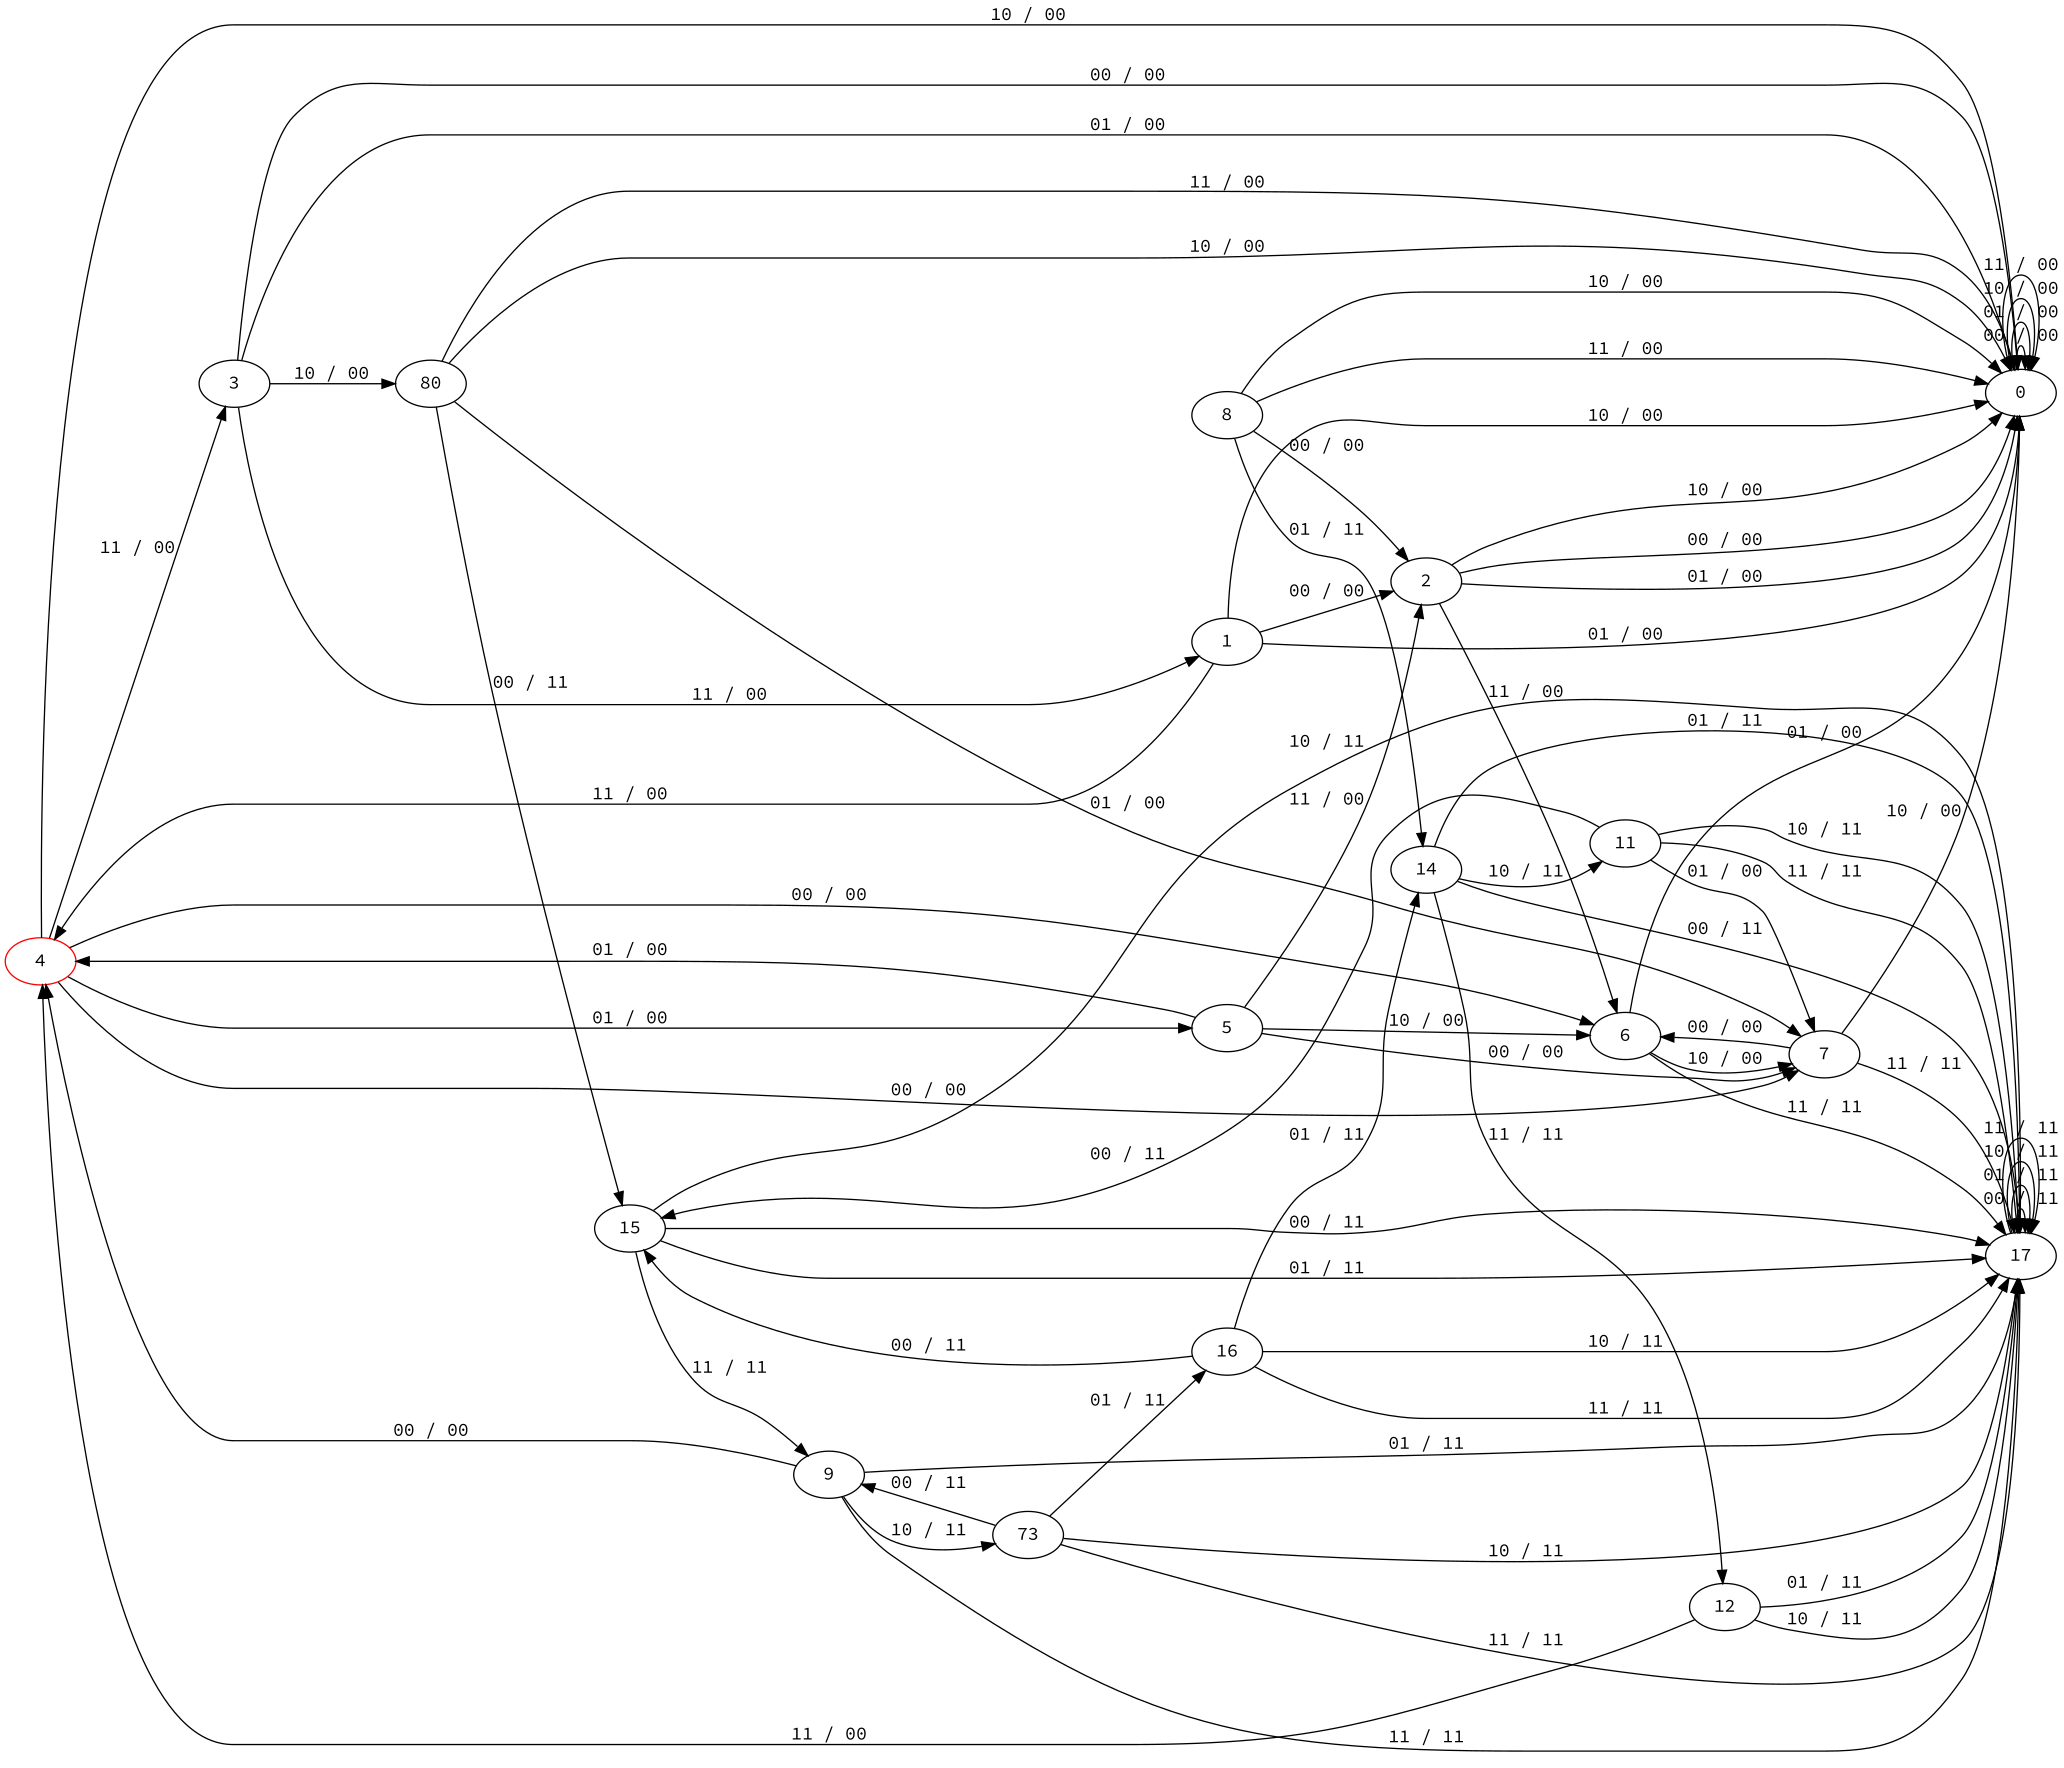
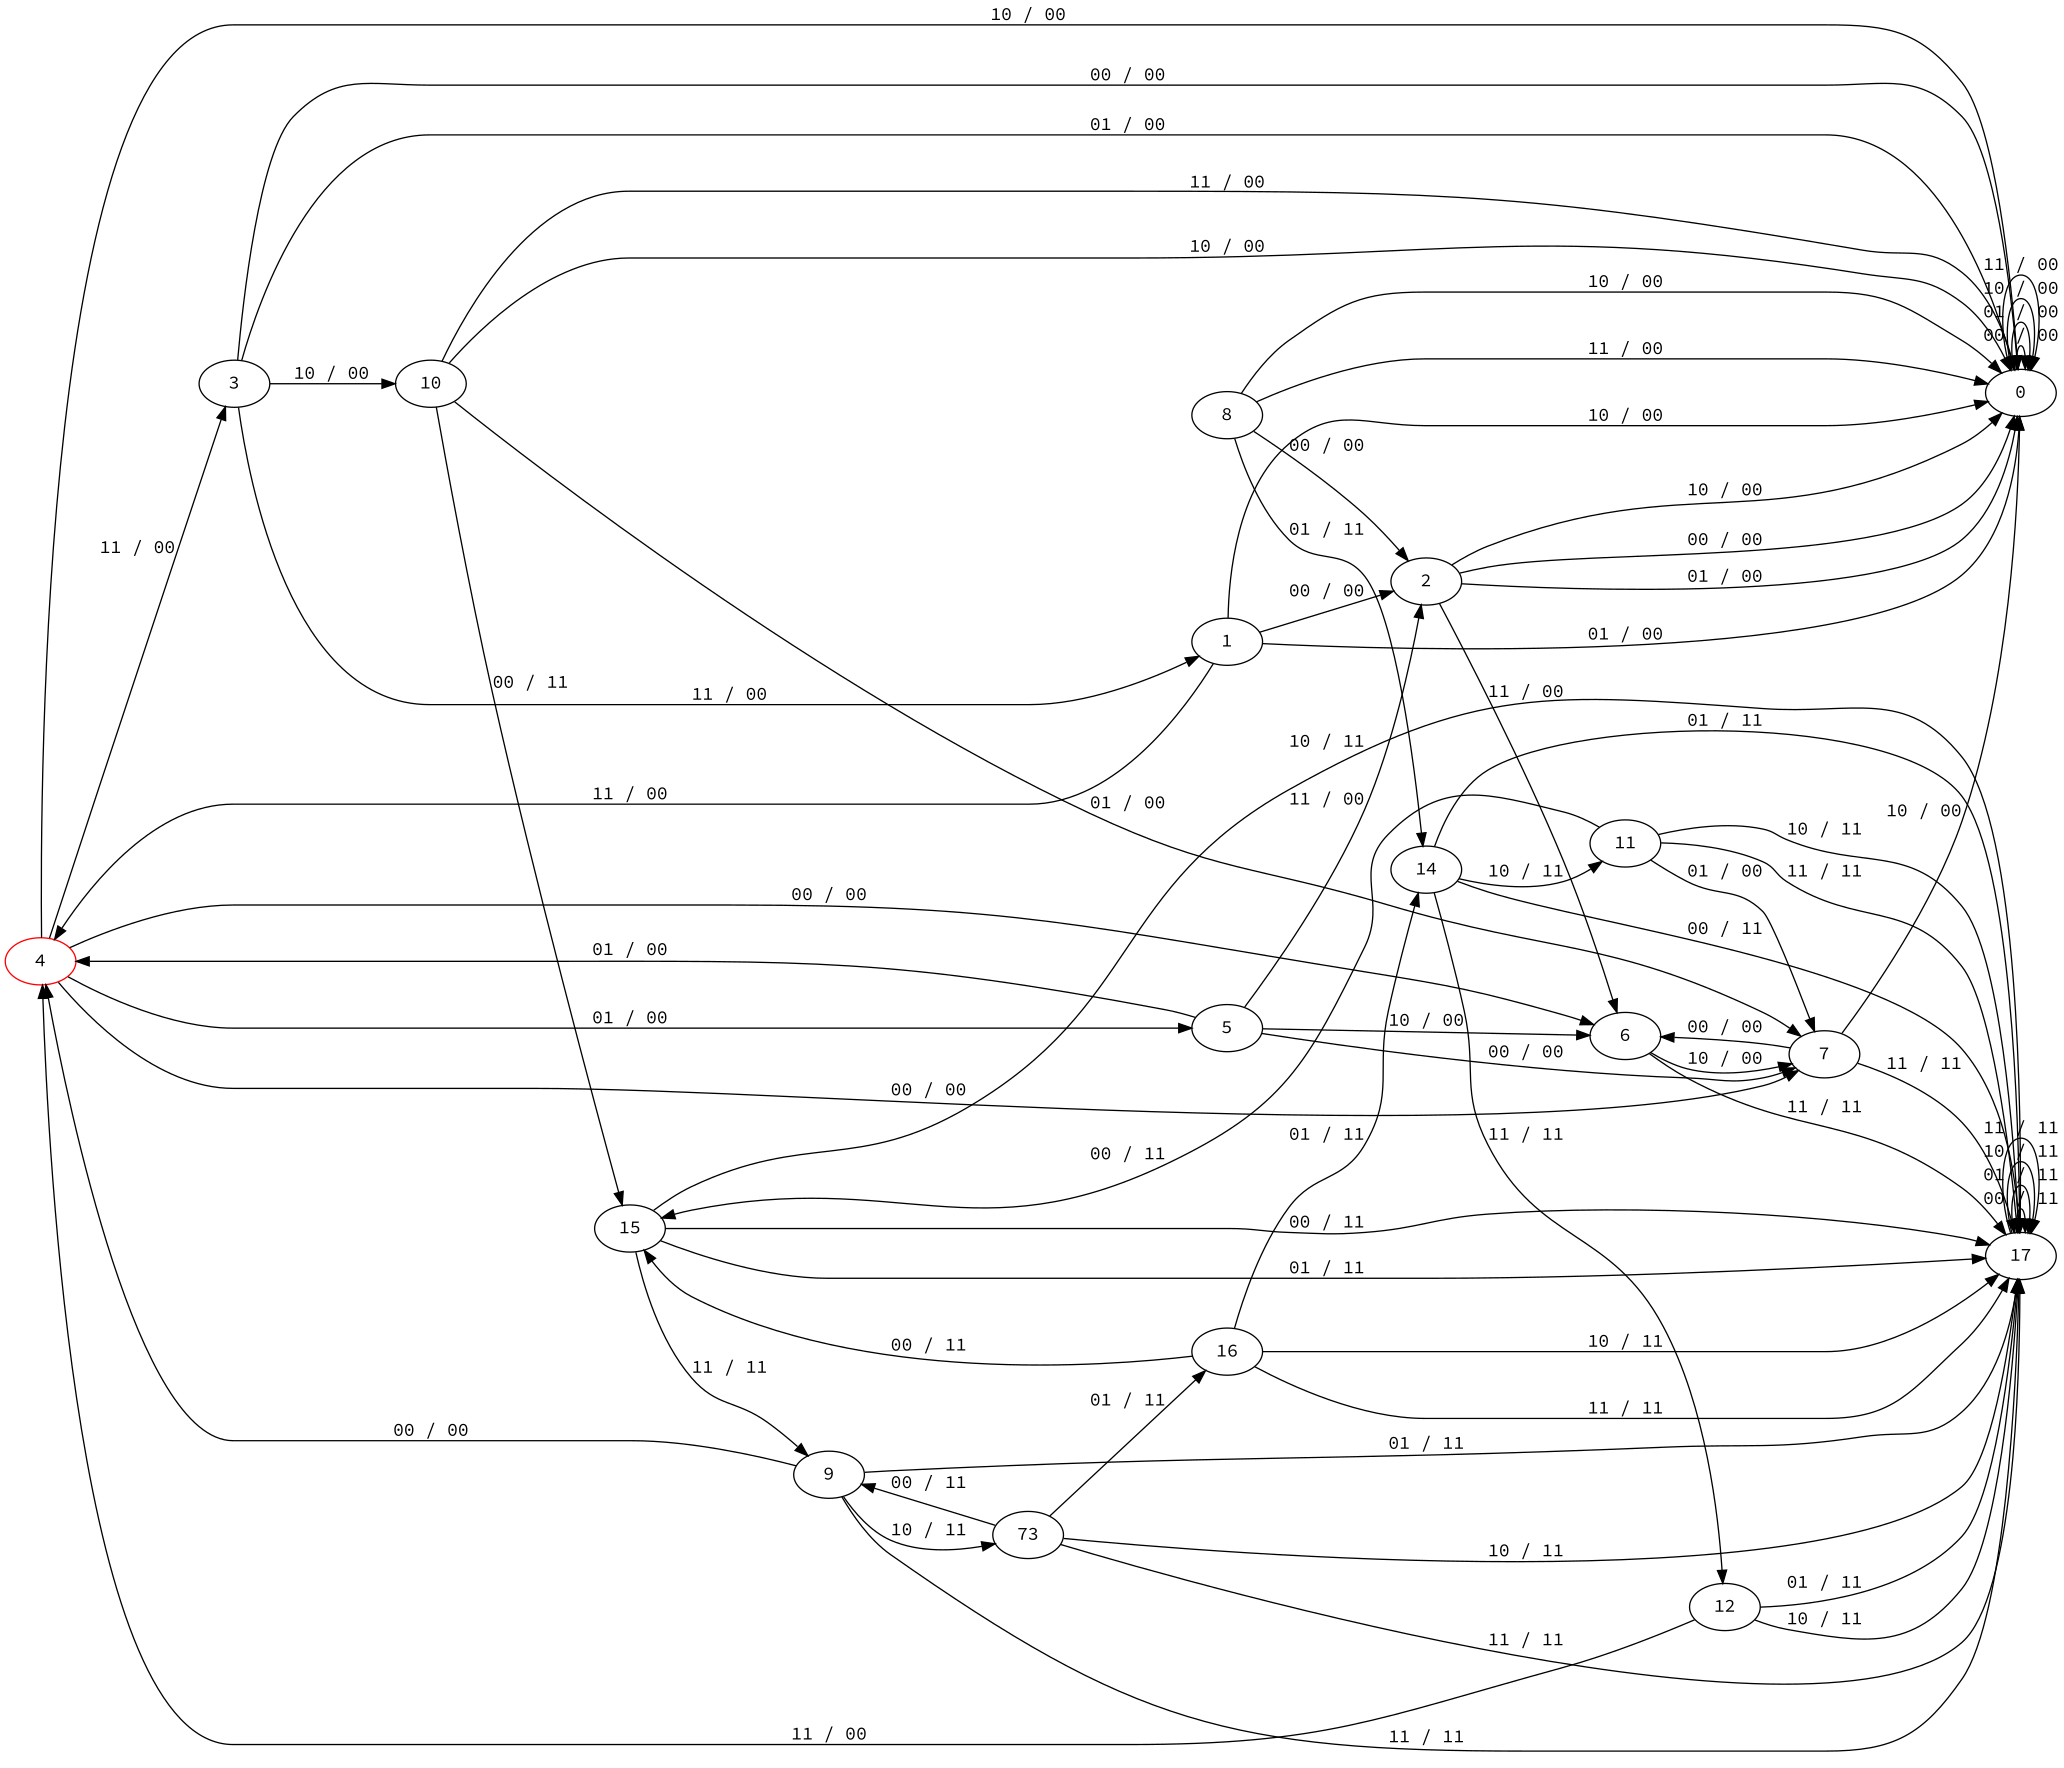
  digraph {
    fontname="Source Code Pro"
    rankdir=LR
    node [fontname="Source Code Pro"]
    edge [fontname="Source Code Pro"]
    4 [color=red]
    0
    3
    5
    7
    6
    1
-   10 [label=80]
+   10
    2
    17
    15
    8
    14
    11
    12
    9
    n17 [label=73]
    16
    4 -> 0 [label="10 / 00"]
    4 -> 3 [label="11 / 00"]
    4 -> 5 [label="01 / 00"]
    4 -> 7 [label="00 / 00"]
    4 -> 6 [label="00 / 00"]
    0 -> 0 [label="00 / 00"]
    0 -> 0 [label="01 / 00"]
    0 -> 0 [label="10 / 00"]
    0 -> 0 [label="11 / 00"]
    3 -> 0 [label="00 / 00"]
    3 -> 0 [label="01 / 00"]
    3 -> 1 [label="11 / 00"]
    3 -> 10 [label="10 / 00"]
    5 -> 4 [label="01 / 00"]
    5 -> 7 [label="00 / 00"]
    5 -> 6 [label="10 / 00"]
    5 -> 2 [label="11 / 00"]
    7 -> 0 [label="10 / 00"]
    7 -> 6 [label="00 / 00"]
    7 -> 17 [label="11 / 11"]
-   6 -> 0 [label="01 / 00"]
    6 -> 7 [label="10 / 00"]
    6 -> 17 [label="11 / 11"]
    1 -> 4 [label="11 / 00"]
    1 -> 0 [label="01 / 00"]
    1 -> 0 [label="10 / 00"]
    1 -> 2 [label="00 / 00"]
    10 -> 0 [label="10 / 00"]
    10 -> 0 [label="11 / 00"]
    10 -> 7 [label="01 / 00"]
    10 -> 15 [label="00 / 11"]
    2 -> 0 [label="00 / 00"]
    2 -> 0 [label="01 / 00"]
    2 -> 0 [label="10 / 00"]
    2 -> 6 [label="11 / 00"]
    17 -> 17 [label="00 / 11"]
    17 -> 17 [label="01 / 11"]
    17 -> 17 [label="10 / 11"]
    17 -> 17 [label="11 / 11"]
    15 -> 17 [label="00 / 11"]
    15 -> 17 [label="01 / 11"]
    15 -> 17 [label="10 / 11"]
    15 -> 9 [label="11 / 11"]
    8 -> 0 [label="10 / 00"]
    8 -> 0 [label="11 / 00"]
    8 -> 2 [label="00 / 00"]
    8 -> 14 [label="01 / 11"]
    14 -> 17 [label="00 / 11"]
    14 -> 17 [label="01 / 11"]
    14 -> 11 [label="10 / 11"]
    14 -> 12 [label="11 / 11"]
    11 -> 7 [label="01 / 00"]
    11 -> 17 [label="10 / 11"]
    11 -> 17 [label="11 / 11"]
    11 -> 15 [label="00 / 11"]
    12 -> 4 [label="11 / 00"]
    12 -> 17 [label="01 / 11"]
    12 -> 17 [label="10 / 11"]
    9 -> 4 [label="00 / 00"]
    9 -> 17 [label="01 / 11"]
    9 -> 17 [label="11 / 11"]
    9 -> n17 [label="10 / 11"]
    n17 -> 17 [label="10 / 11"]
    n17 -> 17 [label="11 / 11"]
    n17 -> 9 [label="00 / 11"]
    n17 -> 16 [label="01 / 11"]
    16 -> 17 [label="10 / 11"]
    16 -> 17 [label="11 / 11"]
    16 -> 15 [label="00 / 11"]
    16 -> 14 [label="01 / 11"]
  }
